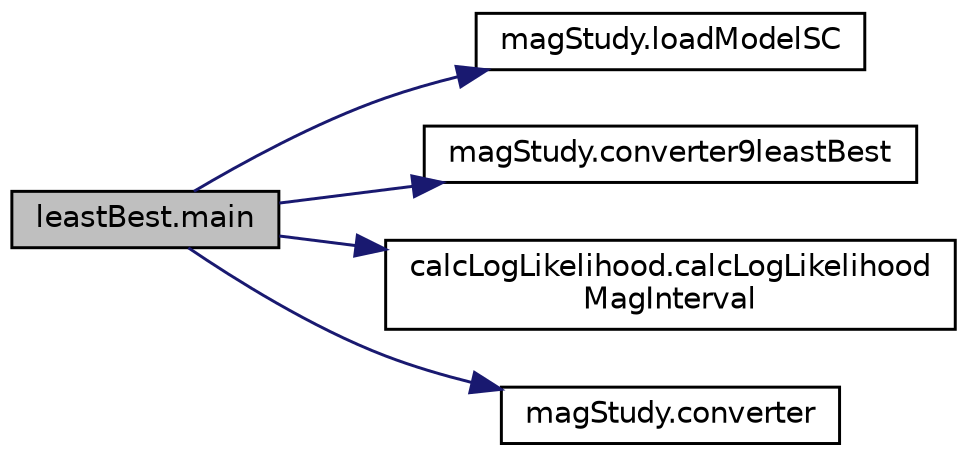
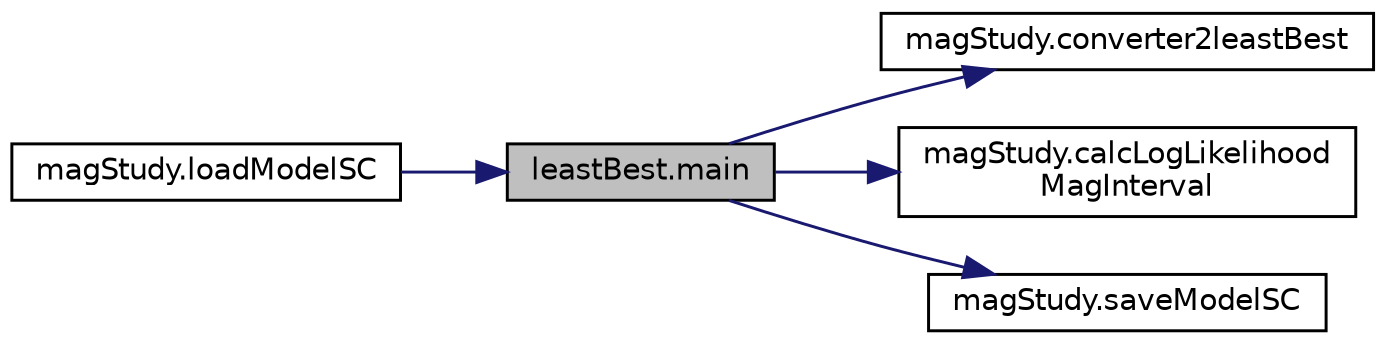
  digraph {
    rankdir=LR
    node [color=black fillcolor=white fontname=Helvetica fontsize=10 shape=record style=filled]
    edge [color=midnightblue fontname=Helvetica fontsize=10 labelfontname=Helvetica labelfontsize=10 style=solid]
    n1 [fillcolor=grey75 fontcolor=black height=0.2 label="leastBest.main" width=0.4]
    n2 [height=0.2 label="magStudy.loadModelSC" width=0.4]
-   n3 [height=0.2 label="magStudy.converter9leastBest" width=0.4]
-   n4 [height=0.2 label="calcLogLikelihood.calcLogLikelihood\lMagInterval" width=0.4]
-   n5 [height=0.2 label="magStudy.converter" width=0.4]
-   n1 -> n2
+   n3 [height=0.2 label="magStudy.converter2leastBest" width=0.4]
+   n4 [height=0.2 label="magStudy.calcLogLikelihood\lMagInterval" width=0.4]
+   n5 [height=0.2 label="magStudy.saveModelSC" width=0.4]
+   n2 -> n1
    n1 -> n3
    n1 -> n4
    n1 -> n5
  }
